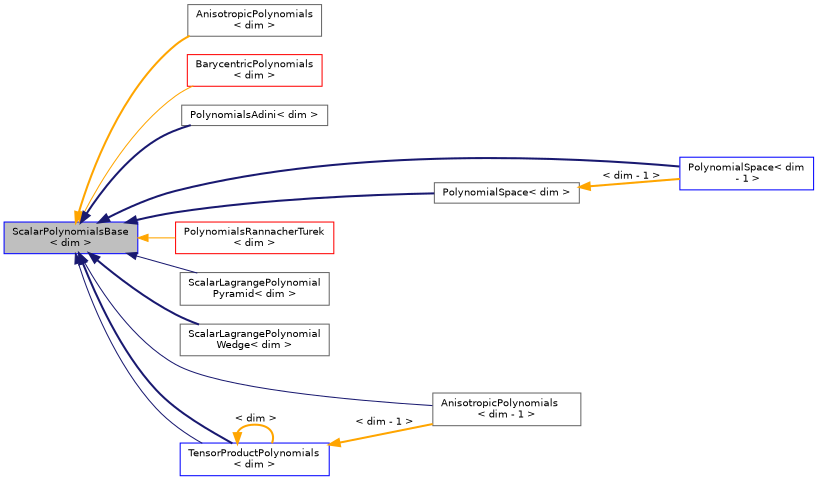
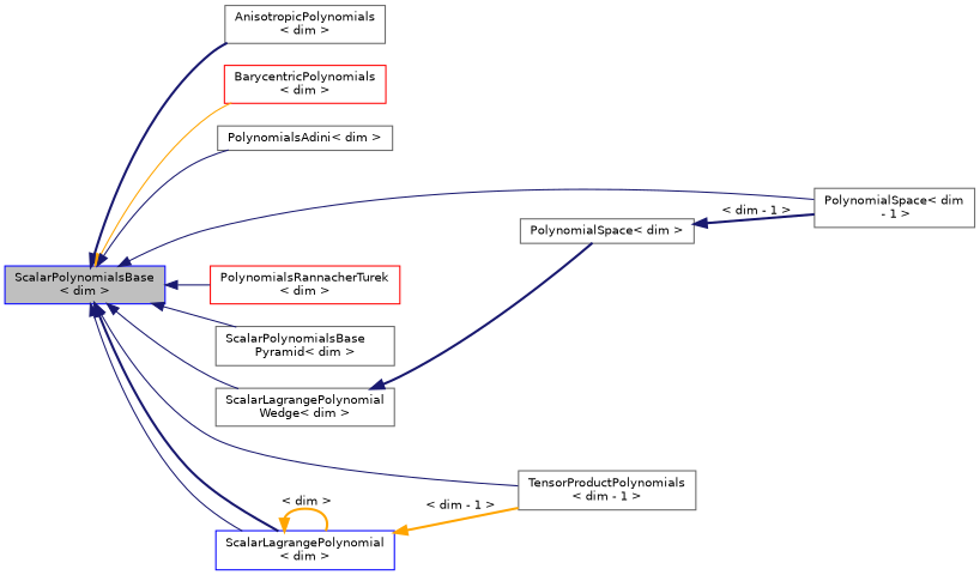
  digraph {
    rankdir=LR
    node [color=gray40 fillcolor=white fontname=Helvetica fontsize=10 shape=record style=filled]
    edge [color=midnightblue dir=back fontname=Helvetica fontsize=10 labelfontname=Helvetica labelfontsize=10 style=solid]
    n1 [color=blue fillcolor=grey75 fontcolor=black height=0.2 label="ScalarPolynomialsBase\l\< dim \>" width=0.4]
    n2 [height=0.2 label="AnisotropicPolynomials\l\< dim \>" width=0.4]
    n3 [color=red height=0.2 label="BarycentricPolynomials\l\< dim \>" width=0.4]
    n4 [height=0.2 label="PolynomialsAdini\< dim \>" width=0.4]
    n5 [height=0.2 label="PolynomialSpace\< dim \>" width=0.4]
-   n6 [color=blue height=0.2 label="PolynomialSpace\< dim\l - 1 \>" width=0.4]
+   n6 [height=0.2 label="PolynomialSpace\< dim\l - 1 \>" width=0.4]
    n7 [color=red height=0.2 label="PolynomialsRannacherTurek\l\< dim \>" width=0.4]
-   n8 [height=0.2 label="ScalarLagrangePolynomial\lPyramid\< dim \>" width=0.4]
+   n8 [height=0.2 label="ScalarPolynomialsBase\lPyramid\< dim \>" width=0.4]
    n9 [height=0.2 label="ScalarLagrangePolynomial\lWedge\< dim \>" width=0.4]
-   n10 [color=blue height=0.2 label="TensorProductPolynomials\l\< dim \>" width=0.4]
-   n11 [height=0.2 label="AnisotropicPolynomials\l\< dim - 1 \>" width=0.4]
-   n1 -> n2 [color=orange style=bold]
+   n10 [color=blue height=0.2 label="ScalarLagrangePolynomial\l\< dim \>" width=0.4]
+   n11 [height=0.2 label="TensorProductPolynomials\l\< dim - 1 \>" width=0.4]
+   n1 -> n2 [style=bold]
    n1 -> n3 [color=orange]
-   n1 -> n4 [style=bold]
-   n1 -> n5 [style=bold]
-   n1 -> n6 [style=bold]
-   n1 -> n7 [color=orange]
+   n1 -> n4
+   n9 -> n5 [style=bold]
+   n1 -> n6
+   n1 -> n7
    n1 -> n8
-   n1 -> n9 [style=bold]
+   n1 -> n9
    n1 -> n10
    n1 -> n10 [style=bold]
    n1 -> n11
-   n5 -> n6 [color=orange label=" \< dim - 1 \>" style=bold]
+   n5 -> n6 [label=" \< dim - 1 \>" style=bold]
    n10 -> n10 [color=orange label=" \< dim \>" style=bold]
    n10 -> n11 [color=orange label=" \< dim - 1 \>" style=bold]
  }
